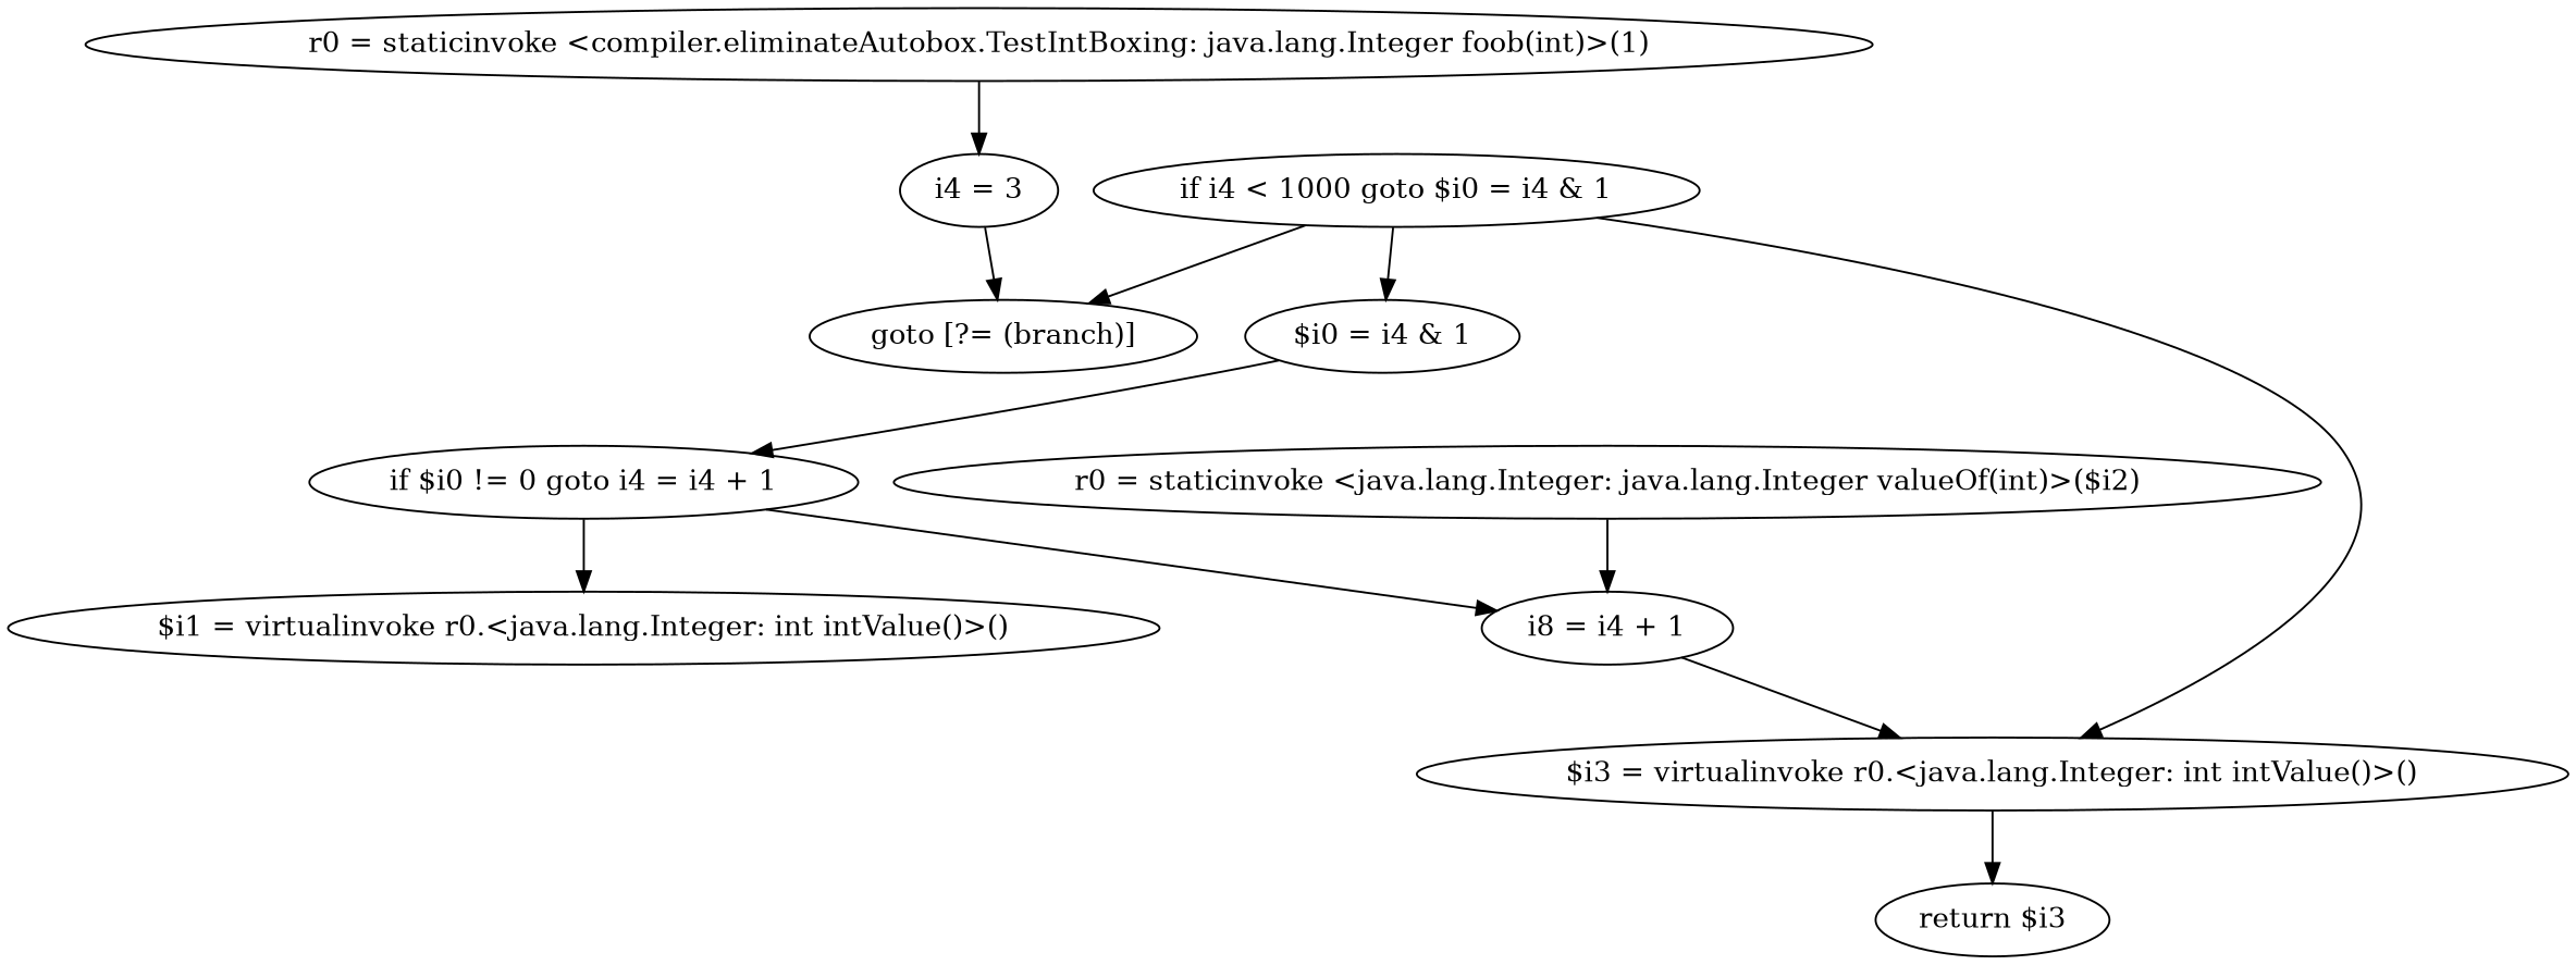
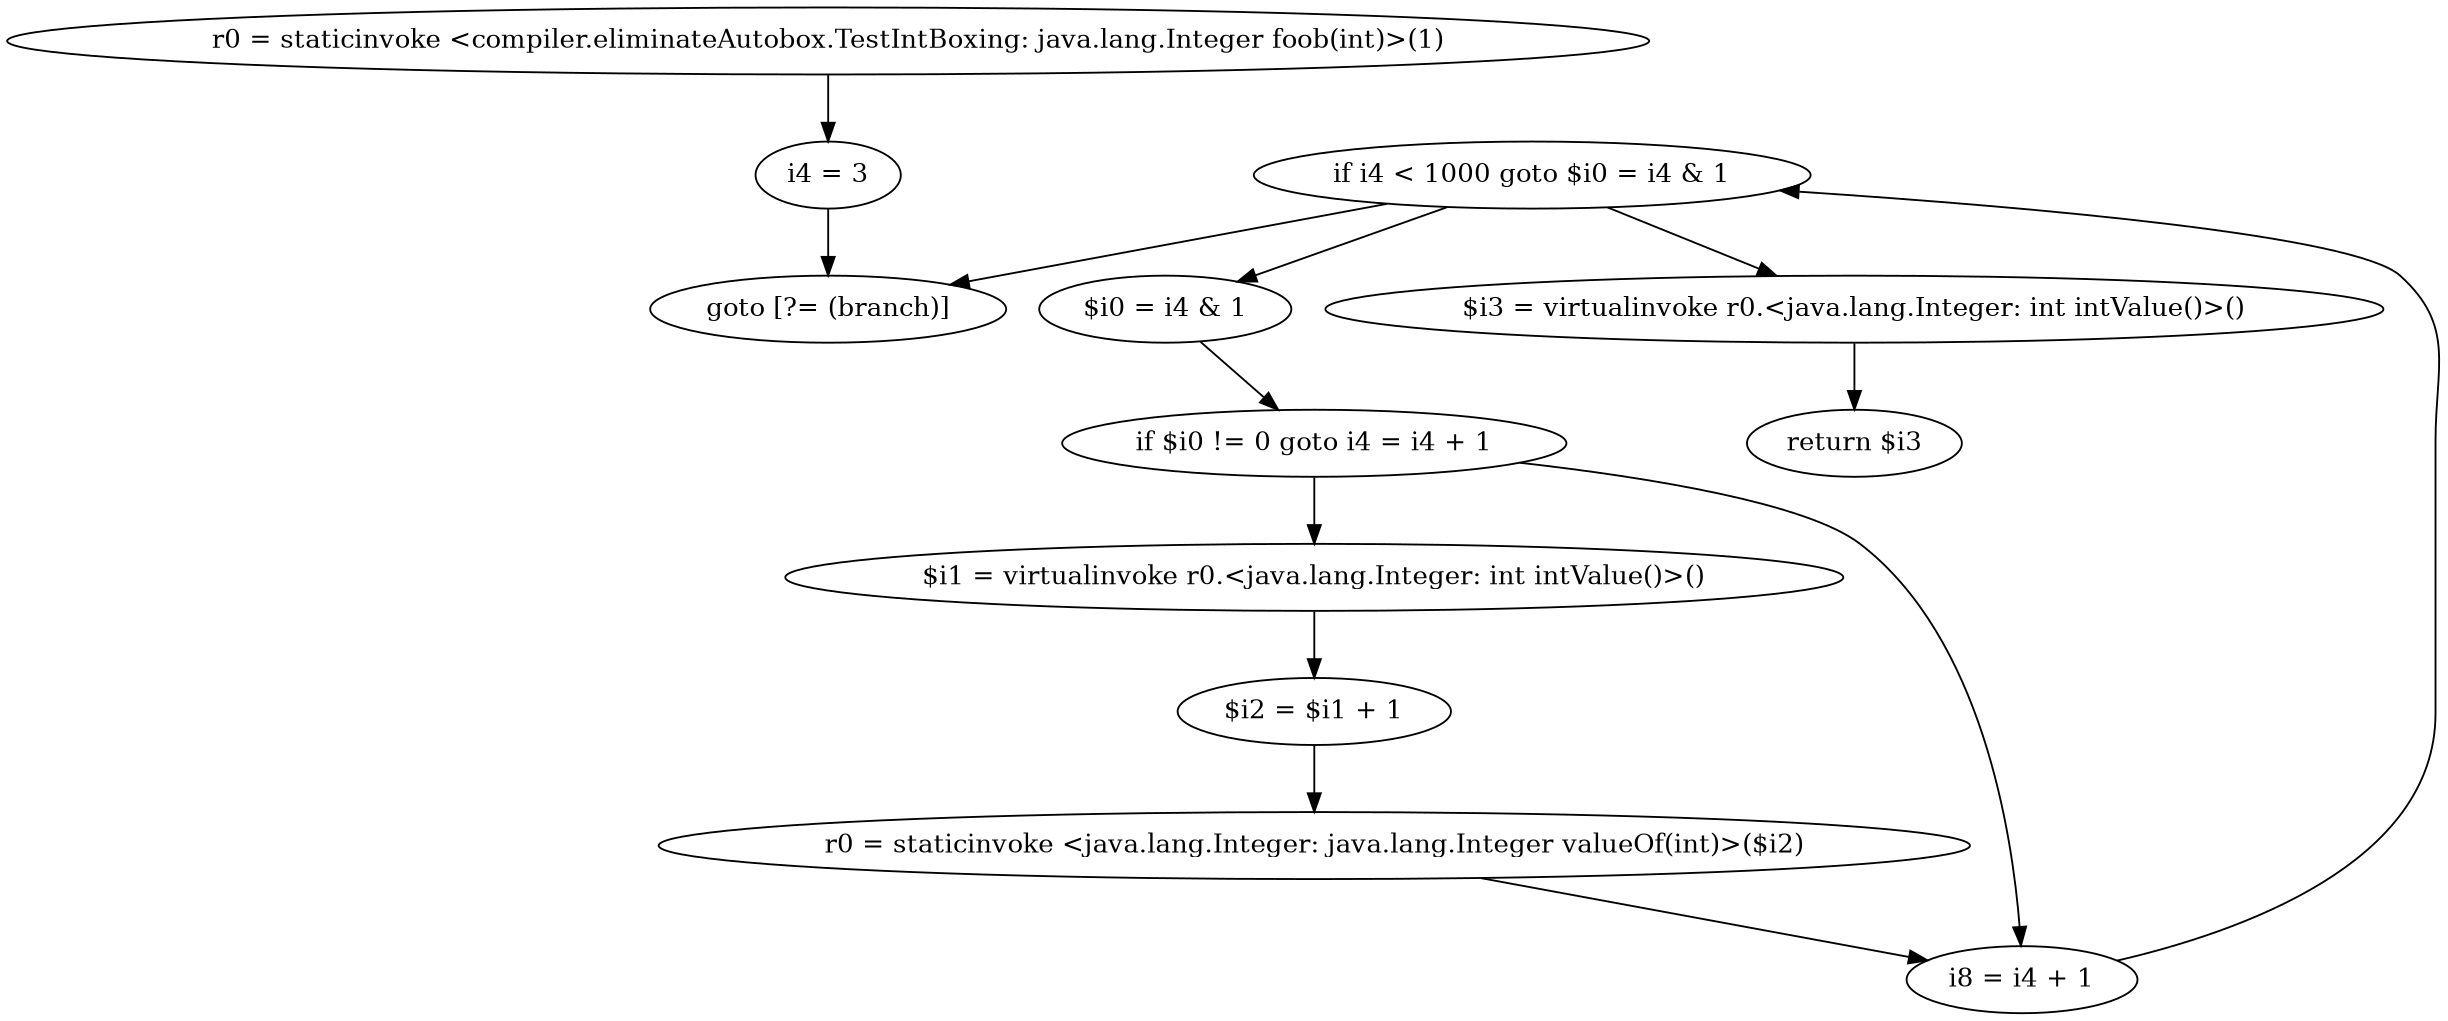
  digraph {
    n1 [label="i4 = 3"]
    "r0 = staticinvoke <compiler.eliminateAutobox.TestIntBoxing: java.lang.Integer foob(int)>(1)"
    "goto [?= (branch)]"
    "if i4 < 1000 goto $i0 = i4 & 1"
    "$i0 = i4 & 1"
    "$i3 = virtualinvoke r0.<java.lang.Integer: int intValue()>()"
    "if $i0 != 0 goto i4 = i4 + 1"
    "$i1 = virtualinvoke r0.<java.lang.Integer: int intValue()>()"
    n9 [label="i8 = i4 + 1"]
+   "$i2 = $i1 + 1"
    "r0 = staticinvoke <java.lang.Integer: java.lang.Integer valueOf(int)>($i2)"
    "return $i3"
    n1 -> "goto [?= (branch)]"
    "r0 = staticinvoke <compiler.eliminateAutobox.TestIntBoxing: java.lang.Integer foob(int)>(1)" -> n1
    "if i4 < 1000 goto $i0 = i4 & 1" -> "goto [?= (branch)]"
    "if i4 < 1000 goto $i0 = i4 & 1" -> "$i0 = i4 & 1"
    "if i4 < 1000 goto $i0 = i4 & 1" -> "$i3 = virtualinvoke r0.<java.lang.Integer: int intValue()>()"
    "$i0 = i4 & 1" -> "if $i0 != 0 goto i4 = i4 + 1"
    "$i3 = virtualinvoke r0.<java.lang.Integer: int intValue()>()" -> "return $i3"
    "if $i0 != 0 goto i4 = i4 + 1" -> "$i1 = virtualinvoke r0.<java.lang.Integer: int intValue()>()"
    "if $i0 != 0 goto i4 = i4 + 1" -> n9
-   n9 -> "$i3 = virtualinvoke r0.<java.lang.Integer: int intValue()>()"
+   "$i1 = virtualinvoke r0.<java.lang.Integer: int intValue()>()" -> "$i2 = $i1 + 1"
+   n9 -> "if i4 < 1000 goto $i0 = i4 & 1"
+   "$i2 = $i1 + 1" -> "r0 = staticinvoke <java.lang.Integer: java.lang.Integer valueOf(int)>($i2)"
    "r0 = staticinvoke <java.lang.Integer: java.lang.Integer valueOf(int)>($i2)" -> n9
  }
